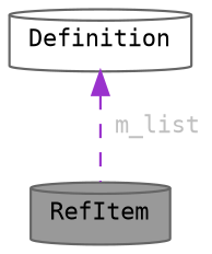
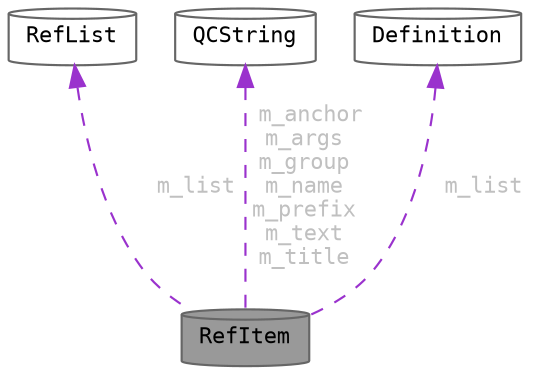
  digraph {
    fontname="DejaVu Sans Mono"
    node [color=gray40 fillcolor=white fontname="DejaVu Sans Mono" fontsize=10 shape=cylinder style=filled]
    edge [color=darkorchid3 dir=back fontcolor=grey fontname="DejaVu Sans Mono" fontsize=10 labelfontname=Helvetica labelfontsize=10 style=dashed]
    n1 [fillcolor=grey60 fontcolor=black height=0.2 label=RefItem width=0.4]
+   n2 [height=0.2 label=RefList width=0.4]
+   n3 [height=0.2 label=QCString width=0.4]
    n4 [height=0.2 label=Definition width=0.4]
+   n2 -> n1 [label=" m_list"]
+   n3 -> n1 [label=" m_anchor\nm_args\nm_group\nm_name\nm_prefix\nm_text\nm_title"]
    n4 -> n1 [label=" m_list"]
  }
